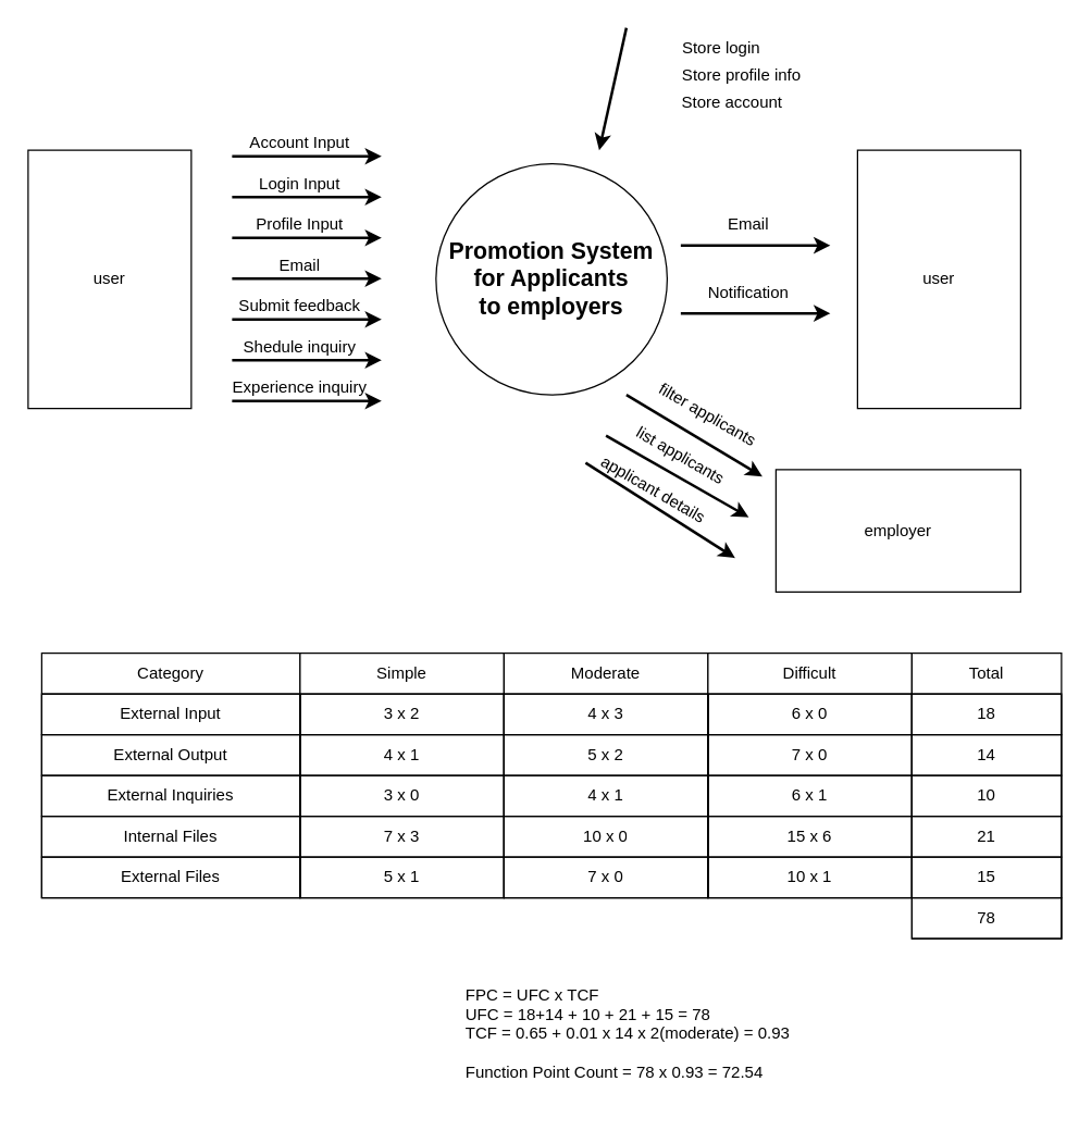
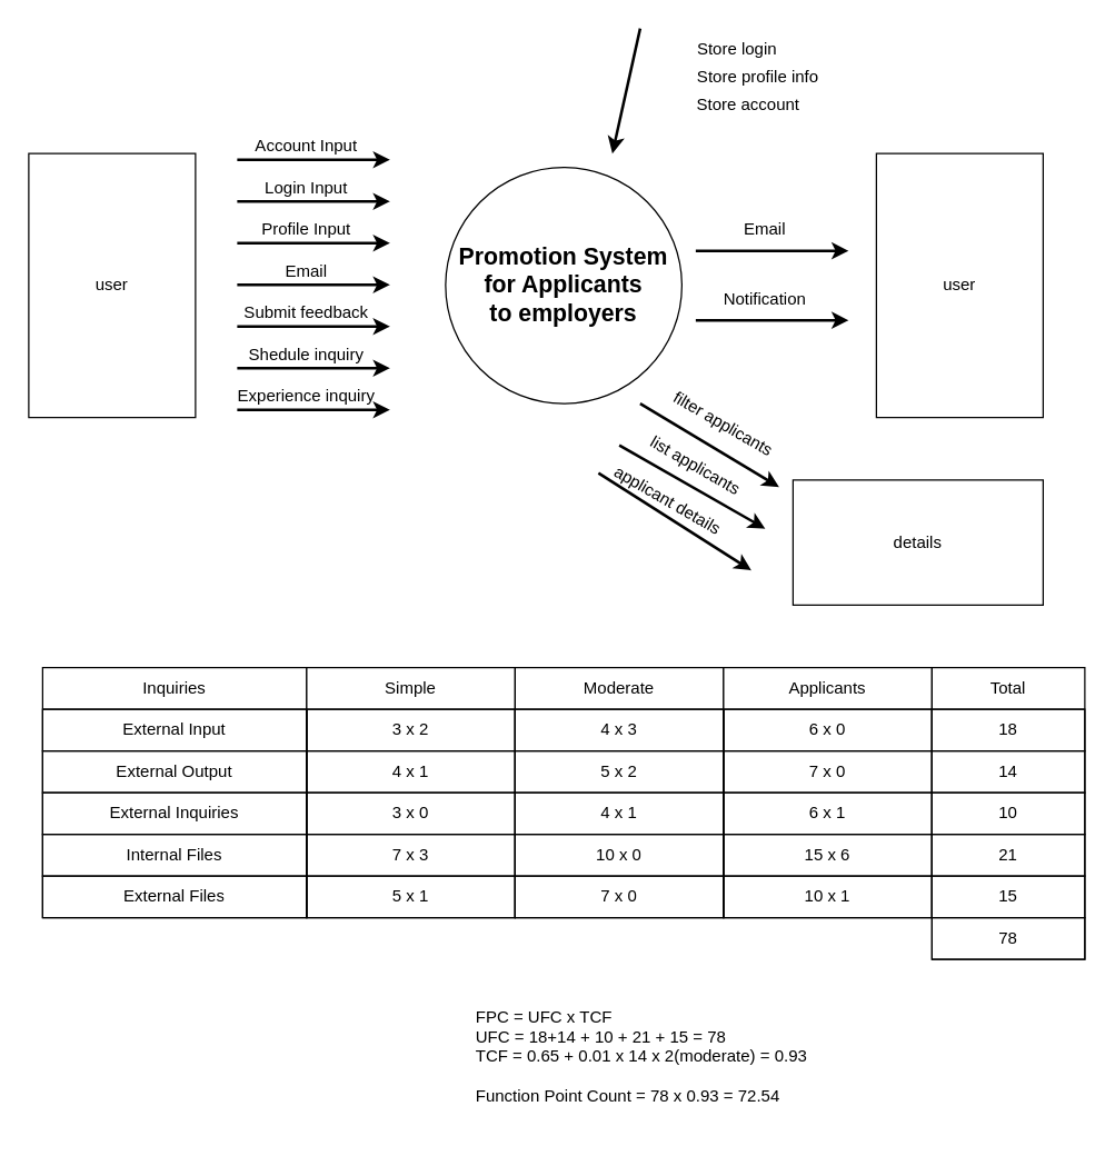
  <mxCell id="0" />
  <mxCell id="1" parent="0" />
  <mxCell id="2" value="&lt;font style=&quot;font-size: 17px;&quot;&gt;&lt;b&gt;Promotion System for Applicants&lt;br&gt;to employers&lt;/b&gt;&lt;/font&gt;" style="ellipse;whiteSpace=wrap;html=1;aspect=fixed;" vertex="1" parent="1"><mxGeometry x="320" y="120" width="170" height="170" as="geometry" /></mxCell>
  <mxCell id="3" value="user" style="rounded=0;whiteSpace=wrap;html=1;" vertex="1" parent="1"><mxGeometry x="20" y="110" width="120" height="190" as="geometry" /></mxCell>
  <mxCell id="4" value="user" style="rounded=0;whiteSpace=wrap;html=1;" vertex="1" parent="1"><mxGeometry x="630" y="110" width="120" height="190" as="geometry" /></mxCell>
- <mxCell id="5" value="employer" style="rounded=0;whiteSpace=wrap;html=1;" vertex="1" parent="1"><mxGeometry x="570" y="345" width="180" height="90" as="geometry" /></mxCell>
+ <mxCell id="5" value="details" style="rounded=0;whiteSpace=wrap;html=1;" vertex="1" parent="1"><mxGeometry x="570" y="345" width="180" height="90" as="geometry" /></mxCell>
  <mxCell id="6" value="" style="endArrow=classic;html=1;rounded=0;strokeWidth=2;" edge="1" parent="1"><mxGeometry width="50" height="50" relative="1" as="geometry"><mxPoint x="170" y="114.5" as="sourcePoint" /><mxPoint x="280" y="114.5" as="targetPoint" /></mxGeometry></mxCell>
  <mxCell id="7" value="" style="endArrow=classic;html=1;rounded=0;strokeWidth=2;" edge="1" parent="1"><mxGeometry width="50" height="50" relative="1" as="geometry"><mxPoint x="170" y="144.5" as="sourcePoint" /><mxPoint x="280" y="144.5" as="targetPoint" /></mxGeometry></mxCell>
  <mxCell id="8" value="" style="endArrow=classic;html=1;rounded=0;strokeWidth=2;" edge="1" parent="1"><mxGeometry width="50" height="50" relative="1" as="geometry"><mxPoint x="170" y="174.5" as="sourcePoint" /><mxPoint x="280" y="174.5" as="targetPoint" /></mxGeometry></mxCell>
  <mxCell id="9" value="" style="endArrow=classic;html=1;rounded=0;strokeWidth=2;" edge="1" parent="1"><mxGeometry width="50" height="50" relative="1" as="geometry"><mxPoint x="170" y="204.5" as="sourcePoint" /><mxPoint x="280" y="204.5" as="targetPoint" /></mxGeometry></mxCell>
  <mxCell id="10" value="" style="endArrow=classic;html=1;rounded=0;strokeWidth=2;" edge="1" parent="1"><mxGeometry width="50" height="50" relative="1" as="geometry"><mxPoint x="170" y="234.5" as="sourcePoint" /><mxPoint x="280" y="234.5" as="targetPoint" /></mxGeometry></mxCell>
  <mxCell id="11" value="" style="endArrow=classic;html=1;rounded=0;strokeWidth=2;" edge="1" parent="1"><mxGeometry width="50" height="50" relative="1" as="geometry"><mxPoint x="170" y="264.5" as="sourcePoint" /><mxPoint x="280" y="264.5" as="targetPoint" /></mxGeometry></mxCell>
  <mxCell id="12" value="" style="endArrow=classic;html=1;rounded=0;strokeWidth=2;" edge="1" parent="1"><mxGeometry width="50" height="50" relative="1" as="geometry"><mxPoint x="170" y="294.5" as="sourcePoint" /><mxPoint x="280" y="294.5" as="targetPoint" /></mxGeometry></mxCell>
  <mxCell id="13" value="" style="endArrow=classic;html=1;rounded=0;strokeWidth=2;" edge="1" parent="1"><mxGeometry width="50" height="50" relative="1" as="geometry"><mxPoint x="500" y="180" as="sourcePoint" /><mxPoint x="610" y="180" as="targetPoint" /></mxGeometry></mxCell>
  <mxCell id="14" value="" style="endArrow=classic;html=1;rounded=0;strokeWidth=2;" edge="1" parent="1"><mxGeometry width="50" height="50" relative="1" as="geometry"><mxPoint x="500" y="230" as="sourcePoint" /><mxPoint x="610" y="230" as="targetPoint" /></mxGeometry></mxCell>
  <mxCell id="15" value="" style="endArrow=classic;html=1;rounded=0;strokeWidth=2;" edge="1" parent="1"><mxGeometry width="50" height="50" relative="1" as="geometry"><mxPoint x="460" y="290" as="sourcePoint" /><mxPoint x="560" y="350" as="targetPoint" /></mxGeometry></mxCell>
  <mxCell id="16" value="" style="endArrow=classic;html=1;rounded=0;strokeWidth=2;" edge="1" parent="1"><mxGeometry width="50" height="50" relative="1" as="geometry"><mxPoint x="445" y="320" as="sourcePoint" /><mxPoint x="550" y="380" as="targetPoint" /></mxGeometry></mxCell>
  <mxCell id="17" value="" style="endArrow=classic;html=1;rounded=0;strokeWidth=2;" edge="1" parent="1"><mxGeometry width="50" height="50" relative="1" as="geometry"><mxPoint x="430" y="340" as="sourcePoint" /><mxPoint x="540" y="410" as="targetPoint" /></mxGeometry></mxCell>
  <mxCell id="18" value="" style="endArrow=classic;html=1;rounded=0;strokeWidth=2;" edge="1" parent="1"><mxGeometry width="50" height="50" relative="1" as="geometry"><mxPoint x="460" y="20" as="sourcePoint" /><mxPoint x="440" y="110" as="targetPoint" /></mxGeometry></mxCell>
  <mxCell id="19" value="Account Input" style="text;html=1;strokeColor=none;fillColor=none;align=center;verticalAlign=middle;whiteSpace=wrap;rounded=0;" vertex="1" parent="1"><mxGeometry x="170" y="90" width="100" height="30" as="geometry" /></mxCell>
  <mxCell id="20" value="Login Input" style="text;html=1;strokeColor=none;fillColor=none;align=center;verticalAlign=middle;whiteSpace=wrap;rounded=0;" vertex="1" parent="1"><mxGeometry x="170" y="120" width="100" height="30" as="geometry" /></mxCell>
  <mxCell id="21" value="Profile Input" style="text;html=1;strokeColor=none;fillColor=none;align=center;verticalAlign=middle;whiteSpace=wrap;rounded=0;" vertex="1" parent="1"><mxGeometry x="170" y="150" width="100" height="30" as="geometry" /></mxCell>
  <mxCell id="22" value="Email" style="text;html=1;strokeColor=none;fillColor=none;align=center;verticalAlign=middle;whiteSpace=wrap;rounded=0;" vertex="1" parent="1"><mxGeometry x="170" y="180" width="100" height="30" as="geometry" /></mxCell>
  <mxCell id="23" value="Submit feedback" style="text;html=1;strokeColor=none;fillColor=none;align=center;verticalAlign=middle;whiteSpace=wrap;rounded=0;" vertex="1" parent="1"><mxGeometry x="170" y="210" width="100" height="30" as="geometry" /></mxCell>
  <mxCell id="24" value="Shedule inquiry" style="text;html=1;strokeColor=none;fillColor=none;align=center;verticalAlign=middle;whiteSpace=wrap;rounded=0;" vertex="1" parent="1"><mxGeometry x="170" y="240" width="100" height="30" as="geometry" /></mxCell>
  <mxCell id="25" value="Experience inquiry" style="text;html=1;strokeColor=none;fillColor=none;align=center;verticalAlign=middle;whiteSpace=wrap;rounded=0;" vertex="1" parent="1"><mxGeometry x="160" y="270" width="120" height="30" as="geometry" /></mxCell>
  <mxCell id="26" value="filter applicants" style="text;html=1;strokeColor=none;fillColor=none;align=center;verticalAlign=middle;whiteSpace=wrap;rounded=0;rotation=30;" vertex="1" parent="1"><mxGeometry x="470" y="290" width="100" height="30" as="geometry" /></mxCell>
  <mxCell id="27" value="list applicants" style="text;html=1;strokeColor=none;fillColor=none;align=center;verticalAlign=middle;whiteSpace=wrap;rounded=0;rotation=30;" vertex="1" parent="1"><mxGeometry x="450" y="320" width="100" height="30" as="geometry" /></mxCell>
  <mxCell id="28" value="applicant details" style="text;html=1;strokeColor=none;fillColor=none;align=center;verticalAlign=middle;whiteSpace=wrap;rounded=0;rotation=30;" vertex="1" parent="1"><mxGeometry x="430" y="345" width="100" height="30" as="geometry" /></mxCell>
  <mxCell id="29" value="Email" style="text;html=1;strokeColor=none;fillColor=none;align=center;verticalAlign=middle;whiteSpace=wrap;rounded=0;" vertex="1" parent="1"><mxGeometry x="500" y="150" width="100" height="30" as="geometry" /></mxCell>
  <mxCell id="30" value="Notification" style="text;html=1;strokeColor=none;fillColor=none;align=center;verticalAlign=middle;whiteSpace=wrap;rounded=0;" vertex="1" parent="1"><mxGeometry x="500" y="200" width="100" height="30" as="geometry" /></mxCell>
  <mxCell id="31" value="Store login" style="text;html=1;strokeColor=none;fillColor=none;align=center;verticalAlign=middle;whiteSpace=wrap;rounded=0;" vertex="1" parent="1"><mxGeometry x="480" y="20" width="100" height="30" as="geometry" /></mxCell>
  <mxCell id="32" value="Store profile info" style="text;html=1;strokeColor=none;fillColor=none;align=center;verticalAlign=middle;whiteSpace=wrap;rounded=0;" vertex="1" parent="1"><mxGeometry x="495" y="40" width="100" height="30" as="geometry" /></mxCell>
  <mxCell id="33" value="Store account" style="text;html=1;strokeColor=none;fillColor=none;align=center;verticalAlign=middle;whiteSpace=wrap;rounded=0;" vertex="1" parent="1"><mxGeometry x="488" y="60" width="100" height="30" as="geometry" /></mxCell>
- <mxCell id="34" value="Category" style="swimlane;fontStyle=0;childLayout=stackLayout;horizontal=1;startSize=30;horizontalStack=0;resizeParent=1;resizeParentMax=0;resizeLast=0;collapsible=1;marginBottom=0;whiteSpace=wrap;html=1;" vertex="1" parent="1"><mxGeometry x="30" y="480" width="190" height="180" as="geometry" /></mxCell>
+ <mxCell id="34" value="Inquiries" style="swimlane;fontStyle=0;childLayout=stackLayout;horizontal=1;startSize=30;horizontalStack=0;resizeParent=1;resizeParentMax=0;resizeLast=0;collapsible=1;marginBottom=0;whiteSpace=wrap;html=1;" vertex="1" parent="1"><mxGeometry x="30" y="480" width="190" height="180" as="geometry" /></mxCell>
  <mxCell id="35" value="External Input" style="text;strokeColor=default;fillColor=none;align=center;verticalAlign=middle;spacingLeft=4;spacingRight=4;overflow=hidden;points=[[0,0.5],[1,0.5]];portConstraint=eastwest;rotatable=0;whiteSpace=wrap;html=1;" vertex="1" parent="34"><mxGeometry y="30" width="190" height="30" as="geometry" /></mxCell>
  <mxCell id="36" value="External Output" style="text;strokeColor=default;fillColor=none;align=center;verticalAlign=middle;spacingLeft=4;spacingRight=4;overflow=hidden;points=[[0,0.5],[1,0.5]];portConstraint=eastwest;rotatable=0;whiteSpace=wrap;html=1;" vertex="1" parent="34"><mxGeometry y="60" width="190" height="30" as="geometry" /></mxCell>
  <mxCell id="37" value="External Inquiries" style="text;strokeColor=default;fillColor=none;align=center;verticalAlign=middle;spacingLeft=4;spacingRight=4;overflow=hidden;points=[[0,0.5],[1,0.5]];portConstraint=eastwest;rotatable=0;whiteSpace=wrap;html=1;" vertex="1" parent="34"><mxGeometry y="90" width="190" height="30" as="geometry" /></mxCell>
  <mxCell id="38" value="Internal Files" style="text;strokeColor=default;fillColor=none;align=center;verticalAlign=middle;spacingLeft=4;spacingRight=4;overflow=hidden;points=[[0,0.5],[1,0.5]];portConstraint=eastwest;rotatable=0;whiteSpace=wrap;html=1;" vertex="1" parent="34"><mxGeometry y="120" width="190" height="30" as="geometry" /></mxCell>
  <mxCell id="39" value="External Files" style="text;strokeColor=default;fillColor=none;align=center;verticalAlign=middle;spacingLeft=4;spacingRight=4;overflow=hidden;points=[[0,0.5],[1,0.5]];portConstraint=eastwest;rotatable=0;whiteSpace=wrap;html=1;" vertex="1" parent="34"><mxGeometry y="150" width="190" height="30" as="geometry" /></mxCell>
  <mxCell id="40" value="Simple" style="swimlane;fontStyle=0;childLayout=stackLayout;horizontal=1;startSize=30;horizontalStack=0;resizeParent=1;resizeParentMax=0;resizeLast=0;collapsible=1;marginBottom=0;whiteSpace=wrap;html=1;" vertex="1" parent="1"><mxGeometry x="220" y="480" width="150" height="180" as="geometry" /></mxCell>
  <mxCell id="41" value="3 x 2" style="text;strokeColor=default;fillColor=none;align=center;verticalAlign=middle;spacingLeft=4;spacingRight=4;overflow=hidden;points=[[0,0.5],[1,0.5]];portConstraint=eastwest;rotatable=0;whiteSpace=wrap;html=1;" vertex="1" parent="40"><mxGeometry y="30" width="150" height="30" as="geometry" /></mxCell>
  <mxCell id="42" value="4 x 1" style="text;strokeColor=default;fillColor=none;align=center;verticalAlign=middle;spacingLeft=4;spacingRight=4;overflow=hidden;points=[[0,0.5],[1,0.5]];portConstraint=eastwest;rotatable=0;whiteSpace=wrap;html=1;" vertex="1" parent="40"><mxGeometry y="60" width="150" height="30" as="geometry" /></mxCell>
  <mxCell id="43" value="3 x 0" style="text;strokeColor=default;fillColor=none;align=center;verticalAlign=middle;spacingLeft=4;spacingRight=4;overflow=hidden;points=[[0,0.5],[1,0.5]];portConstraint=eastwest;rotatable=0;whiteSpace=wrap;html=1;" vertex="1" parent="40"><mxGeometry y="90" width="150" height="30" as="geometry" /></mxCell>
  <mxCell id="44" value="7 x 3" style="text;strokeColor=default;fillColor=none;align=center;verticalAlign=middle;spacingLeft=4;spacingRight=4;overflow=hidden;points=[[0,0.5],[1,0.5]];portConstraint=eastwest;rotatable=0;whiteSpace=wrap;html=1;" vertex="1" parent="40"><mxGeometry y="120" width="150" height="30" as="geometry" /></mxCell>
  <mxCell id="45" value="5 x 1" style="text;strokeColor=default;fillColor=none;align=center;verticalAlign=middle;spacingLeft=4;spacingRight=4;overflow=hidden;points=[[0,0.5],[1,0.5]];portConstraint=eastwest;rotatable=0;whiteSpace=wrap;html=1;" vertex="1" parent="40"><mxGeometry y="150" width="150" height="30" as="geometry" /></mxCell>
  <mxCell id="46" value="Moderate" style="swimlane;fontStyle=0;childLayout=stackLayout;horizontal=1;startSize=30;horizontalStack=0;resizeParent=1;resizeParentMax=0;resizeLast=0;collapsible=1;marginBottom=0;whiteSpace=wrap;html=1;" vertex="1" parent="1"><mxGeometry x="370" y="480" width="150" height="180" as="geometry" /></mxCell>
  <mxCell id="47" value="4 x 3" style="text;strokeColor=default;fillColor=none;align=center;verticalAlign=middle;spacingLeft=4;spacingRight=4;overflow=hidden;points=[[0,0.5],[1,0.5]];portConstraint=eastwest;rotatable=0;whiteSpace=wrap;html=1;" vertex="1" parent="46"><mxGeometry y="30" width="150" height="30" as="geometry" /></mxCell>
  <mxCell id="48" value="5 x 2" style="text;strokeColor=default;fillColor=none;align=center;verticalAlign=middle;spacingLeft=4;spacingRight=4;overflow=hidden;points=[[0,0.5],[1,0.5]];portConstraint=eastwest;rotatable=0;whiteSpace=wrap;html=1;" vertex="1" parent="46"><mxGeometry y="60" width="150" height="30" as="geometry" /></mxCell>
  <mxCell id="49" value="4 x 1" style="text;strokeColor=default;fillColor=none;align=center;verticalAlign=middle;spacingLeft=4;spacingRight=4;overflow=hidden;points=[[0,0.5],[1,0.5]];portConstraint=eastwest;rotatable=0;whiteSpace=wrap;html=1;" vertex="1" parent="46"><mxGeometry y="90" width="150" height="30" as="geometry" /></mxCell>
  <mxCell id="50" value="10 x 0" style="text;strokeColor=default;fillColor=none;align=center;verticalAlign=middle;spacingLeft=4;spacingRight=4;overflow=hidden;points=[[0,0.5],[1,0.5]];portConstraint=eastwest;rotatable=0;whiteSpace=wrap;html=1;" vertex="1" parent="46"><mxGeometry y="120" width="150" height="30" as="geometry" /></mxCell>
  <mxCell id="51" value="7 x 0" style="text;strokeColor=default;fillColor=none;align=center;verticalAlign=middle;spacingLeft=4;spacingRight=4;overflow=hidden;points=[[0,0.5],[1,0.5]];portConstraint=eastwest;rotatable=0;whiteSpace=wrap;html=1;" vertex="1" parent="46"><mxGeometry y="150" width="150" height="30" as="geometry" /></mxCell>
- <mxCell id="52" value="Difficult" style="swimlane;fontStyle=0;childLayout=stackLayout;horizontal=1;startSize=30;horizontalStack=0;resizeParent=1;resizeParentMax=0;resizeLast=0;collapsible=1;marginBottom=0;whiteSpace=wrap;html=1;" vertex="1" parent="1"><mxGeometry x="520" y="480" width="150" height="180" as="geometry" /></mxCell>
+ <mxCell id="52" value="Applicants" style="swimlane;fontStyle=0;childLayout=stackLayout;horizontal=1;startSize=30;horizontalStack=0;resizeParent=1;resizeParentMax=0;resizeLast=0;collapsible=1;marginBottom=0;whiteSpace=wrap;html=1;" vertex="1" parent="1"><mxGeometry x="520" y="480" width="150" height="180" as="geometry" /></mxCell>
  <mxCell id="53" value="6 x 0" style="text;strokeColor=default;fillColor=none;align=center;verticalAlign=middle;spacingLeft=4;spacingRight=4;overflow=hidden;points=[[0,0.5],[1,0.5]];portConstraint=eastwest;rotatable=0;whiteSpace=wrap;html=1;" vertex="1" parent="52"><mxGeometry y="30" width="150" height="30" as="geometry" /></mxCell>
  <mxCell id="54" value="7 x 0" style="text;strokeColor=default;fillColor=none;align=center;verticalAlign=middle;spacingLeft=4;spacingRight=4;overflow=hidden;points=[[0,0.5],[1,0.5]];portConstraint=eastwest;rotatable=0;whiteSpace=wrap;html=1;" vertex="1" parent="52"><mxGeometry y="60" width="150" height="30" as="geometry" /></mxCell>
  <mxCell id="55" value="6 x 1" style="text;strokeColor=default;fillColor=none;align=center;verticalAlign=middle;spacingLeft=4;spacingRight=4;overflow=hidden;points=[[0,0.5],[1,0.5]];portConstraint=eastwest;rotatable=0;whiteSpace=wrap;html=1;" vertex="1" parent="52"><mxGeometry y="90" width="150" height="30" as="geometry" /></mxCell>
  <mxCell id="56" value="15 x 6" style="text;strokeColor=default;fillColor=none;align=center;verticalAlign=middle;spacingLeft=4;spacingRight=4;overflow=hidden;points=[[0,0.5],[1,0.5]];portConstraint=eastwest;rotatable=0;whiteSpace=wrap;html=1;" vertex="1" parent="52"><mxGeometry y="120" width="150" height="30" as="geometry" /></mxCell>
  <mxCell id="57" value="10 x 1" style="text;strokeColor=default;fillColor=none;align=center;verticalAlign=middle;spacingLeft=4;spacingRight=4;overflow=hidden;points=[[0,0.5],[1,0.5]];portConstraint=eastwest;rotatable=0;whiteSpace=wrap;html=1;" vertex="1" parent="52"><mxGeometry y="150" width="150" height="30" as="geometry" /></mxCell>
  <mxCell id="58" value="Total" style="swimlane;fontStyle=0;childLayout=stackLayout;horizontal=1;startSize=30;horizontalStack=0;resizeParent=1;resizeParentMax=0;resizeLast=0;collapsible=1;marginBottom=0;whiteSpace=wrap;html=1;" vertex="1" parent="1"><mxGeometry x="670" y="480" width="110" height="210" as="geometry" /></mxCell>
  <mxCell id="59" value="18" style="text;strokeColor=default;fillColor=none;align=center;verticalAlign=middle;spacingLeft=4;spacingRight=4;overflow=hidden;points=[[0,0.5],[1,0.5]];portConstraint=eastwest;rotatable=0;whiteSpace=wrap;html=1;" vertex="1" parent="58"><mxGeometry y="30" width="110" height="30" as="geometry" /></mxCell>
  <mxCell id="60" value="14" style="text;strokeColor=default;fillColor=none;align=center;verticalAlign=middle;spacingLeft=4;spacingRight=4;overflow=hidden;points=[[0,0.5],[1,0.5]];portConstraint=eastwest;rotatable=0;whiteSpace=wrap;html=1;" vertex="1" parent="58"><mxGeometry y="60" width="110" height="30" as="geometry" /></mxCell>
  <mxCell id="61" value="10" style="text;strokeColor=default;fillColor=none;align=center;verticalAlign=middle;spacingLeft=4;spacingRight=4;overflow=hidden;points=[[0,0.5],[1,0.5]];portConstraint=eastwest;rotatable=0;whiteSpace=wrap;html=1;" vertex="1" parent="58"><mxGeometry y="90" width="110" height="30" as="geometry" /></mxCell>
  <mxCell id="62" value="21" style="text;strokeColor=default;fillColor=none;align=center;verticalAlign=middle;spacingLeft=4;spacingRight=4;overflow=hidden;points=[[0,0.5],[1,0.5]];portConstraint=eastwest;rotatable=0;whiteSpace=wrap;html=1;" vertex="1" parent="58"><mxGeometry y="120" width="110" height="30" as="geometry" /></mxCell>
  <mxCell id="63" value="15" style="text;strokeColor=default;fillColor=none;align=center;verticalAlign=middle;spacingLeft=4;spacingRight=4;overflow=hidden;points=[[0,0.5],[1,0.5]];portConstraint=eastwest;rotatable=0;whiteSpace=wrap;html=1;" vertex="1" parent="58"><mxGeometry y="150" width="110" height="30" as="geometry" /></mxCell>
  <mxCell id="64" value="78" style="text;strokeColor=default;fillColor=none;align=center;verticalAlign=middle;spacingLeft=4;spacingRight=4;overflow=hidden;points=[[0,0.5],[1,0.5]];portConstraint=eastwest;rotatable=0;whiteSpace=wrap;html=1;" vertex="1" parent="58"><mxGeometry y="180" width="110" height="30" as="geometry" /></mxCell>
  <mxCell id="65" value="FPC = UFC x TCF&lt;br&gt;UFC = 18+14 + 10 + 21 + 15 = 78&lt;br&gt;TCF = 0.65 + 0.01 x 14 x 2(moderate) = 0.93&lt;br&gt;&lt;br&gt;Function Point Count = 78 x 0.93 = 72.54" style="text;html=1;strokeColor=none;fillColor=none;align=left;verticalAlign=middle;whiteSpace=wrap;rounded=0;" vertex="1" parent="1"><mxGeometry x="340" y="710" width="360" height="100" as="geometry" /></mxCell>
